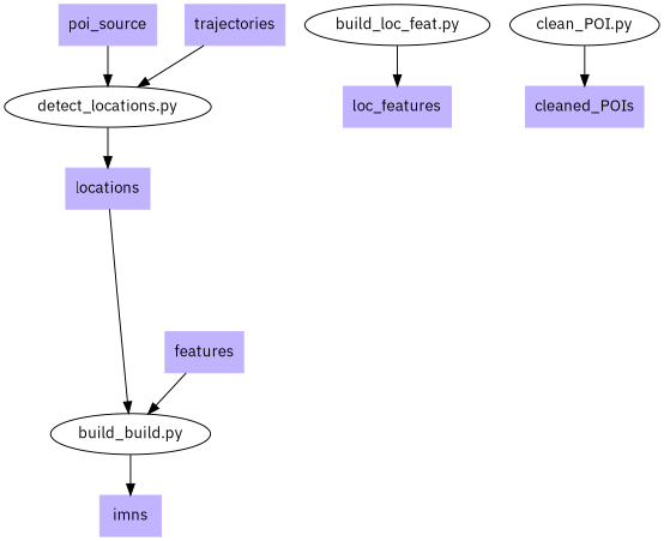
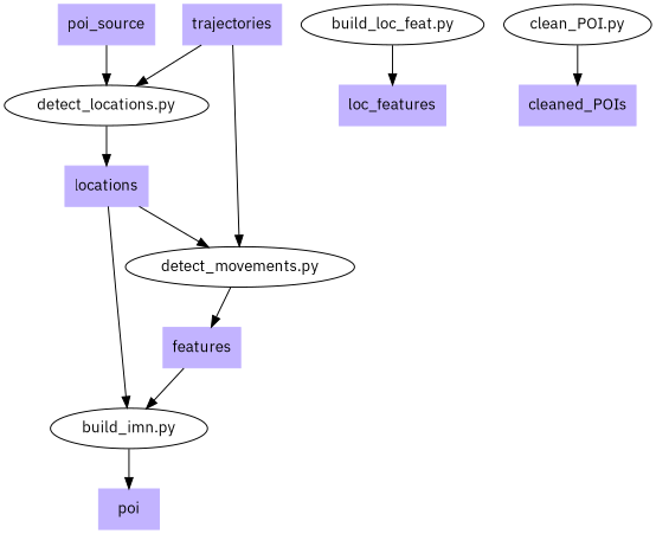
  digraph {
    fontname="IBM Plex Sans"
    node [fontname="IBM Plex Sans" color=".7 .3 1.0" shape=box style=filled]
    edge [fontname="IBM Plex Sans"]
    "detect_locations.py" [color="" shape="" style=""]
    trajectories
-   "build_imn.py" [label="build_build.py" color="" shape="" style=""]
-   imns
+   "detect_movements.py" [color="" shape="" style=""]
+   "build_imn.py" [color="" shape="" style=""]
+   imns [label=poi]
    locations
    n7 [label=features]
    "build_loc_feat.py" [color="" shape="" style=""]
    loc_features
    poi_source
    "clean_POI.py" [color="" shape="" style=""]
    cleaned_POIs
    "detect_locations.py" -> locations
    trajectories -> "detect_locations.py"
+   trajectories -> "detect_movements.py"
+   "detect_movements.py" -> n7
    "build_imn.py" -> imns
+   locations -> "detect_movements.py"
    locations -> "build_imn.py"
    n7 -> "build_imn.py"
    "build_loc_feat.py" -> loc_features
    poi_source -> "detect_locations.py"
    "clean_POI.py" -> cleaned_POIs
  }
